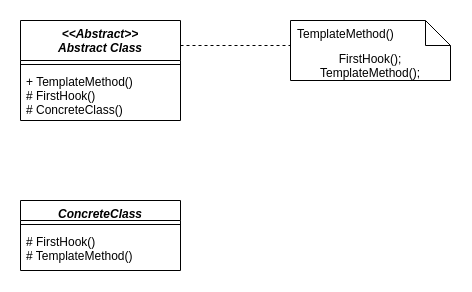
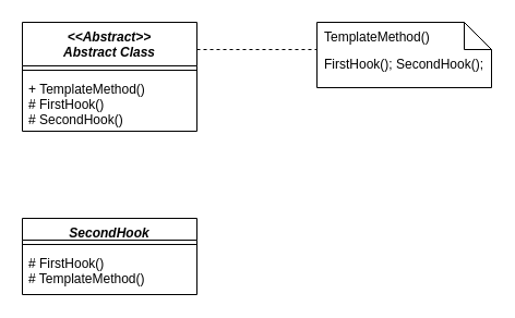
  <mxCell id="0" />
  <mxCell id="1" parent="0" />
  <mxCell id="2" value="&lt;&lt;Abstract&gt;&gt;&#10;Abstract Class" style="swimlane;fontStyle=3;align=center;verticalAlign=top;childLayout=stackLayout;horizontal=1;startSize=40;horizontalStack=0;resizeParent=1;resizeParentMax=0;resizeLast=0;collapsible=1;marginBottom=0;" vertex="1" parent="1"><mxGeometry x="20" y="20" width="160" height="100" as="geometry" /></mxCell>
  <mxCell id="3" value="" style="line;strokeWidth=1;fillColor=none;align=left;verticalAlign=middle;spacingTop=-1;spacingLeft=3;spacingRight=3;rotatable=0;labelPosition=right;points=[];portConstraint=eastwest;" vertex="1" parent="2"><mxGeometry y="40" width="160" height="8" as="geometry" /></mxCell>
- <mxCell id="4" value="+ TemplateMethod()&#10;# FirstHook()&#10;# ConcreteClass()" style="text;strokeColor=none;fillColor=none;align=left;verticalAlign=top;spacingLeft=4;spacingRight=4;overflow=hidden;rotatable=0;points=[[0,0.5],[1,0.5]];portConstraint=eastwest;" vertex="1" parent="2"><mxGeometry y="48" width="160" height="52" as="geometry" /></mxCell>
- <mxCell id="5" value="FirstHook(); TemplateMethod();" style="shape=note2;boundedLbl=1;whiteSpace=wrap;html=1;size=25;verticalAlign=top;align=center;" vertex="1" parent="1"><mxGeometry x="290" y="20" width="160" height="60" as="geometry" /></mxCell>
+ <mxCell id="4" value="+ TemplateMethod()&#10;# FirstHook()&#10;# SecondHook()" style="text;strokeColor=none;fillColor=none;align=left;verticalAlign=top;spacingLeft=4;spacingRight=4;overflow=hidden;rotatable=0;points=[[0,0.5],[1,0.5]];portConstraint=eastwest;" vertex="1" parent="2"><mxGeometry y="48" width="160" height="52" as="geometry" /></mxCell>
+ <mxCell id="5" value="FirstHook(); SecondHook();" style="shape=note2;boundedLbl=1;whiteSpace=wrap;html=1;size=25;verticalAlign=top;align=center;" vertex="1" parent="1"><mxGeometry x="290" y="20" width="160" height="60" as="geometry" /></mxCell>
  <mxCell id="6" value="TemplateMethod()" style="resizeWidth=1;part=1;strokeColor=none;fillColor=none;align=left;spacingLeft=5;" vertex="1" parent="5"><mxGeometry width="160" height="25" relative="1" as="geometry" /></mxCell>
  <mxCell id="7" value="" style="endArrow=none;dashed=1;html=1;exitX=1;exitY=0.25;exitDx=0;exitDy=0;entryX=0;entryY=1;entryDx=0;entryDy=0;" edge="1" parent="1" source="2" target="6"><mxGeometry width="50" height="50" relative="1" as="geometry"><mxPoint x="350" y="240" as="sourcePoint" /><mxPoint x="400" y="190" as="targetPoint" /></mxGeometry></mxCell>
- <mxCell id="8" value="ConcreteClass" style="swimlane;fontStyle=3;align=center;verticalAlign=top;childLayout=stackLayout;horizontal=1;startSize=20;horizontalStack=0;resizeParent=1;resizeParentMax=0;resizeLast=0;collapsible=1;marginBottom=0;" vertex="1" parent="1"><mxGeometry x="20" y="200" width="160" height="70" as="geometry" /></mxCell>
+ <mxCell id="8" value="SecondHook" style="swimlane;fontStyle=3;align=center;verticalAlign=top;childLayout=stackLayout;horizontal=1;startSize=20;horizontalStack=0;resizeParent=1;resizeParentMax=0;resizeLast=0;collapsible=1;marginBottom=0;" vertex="1" parent="1"><mxGeometry x="20" y="200" width="160" height="70" as="geometry" /></mxCell>
  <mxCell id="9" value="" style="line;strokeWidth=1;fillColor=none;align=left;verticalAlign=middle;spacingTop=-1;spacingLeft=3;spacingRight=3;rotatable=0;labelPosition=right;points=[];portConstraint=eastwest;" vertex="1" parent="8"><mxGeometry y="20" width="160" height="8" as="geometry" /></mxCell>
  <mxCell id="10" value="# FirstHook()&#10;# TemplateMethod()" style="text;strokeColor=none;fillColor=none;align=left;verticalAlign=top;spacingLeft=4;spacingRight=4;overflow=hidden;rotatable=0;points=[[0,0.5],[1,0.5]];portConstraint=eastwest;" vertex="1" parent="8"><mxGeometry y="28" width="160" height="42" as="geometry" /></mxCell>
